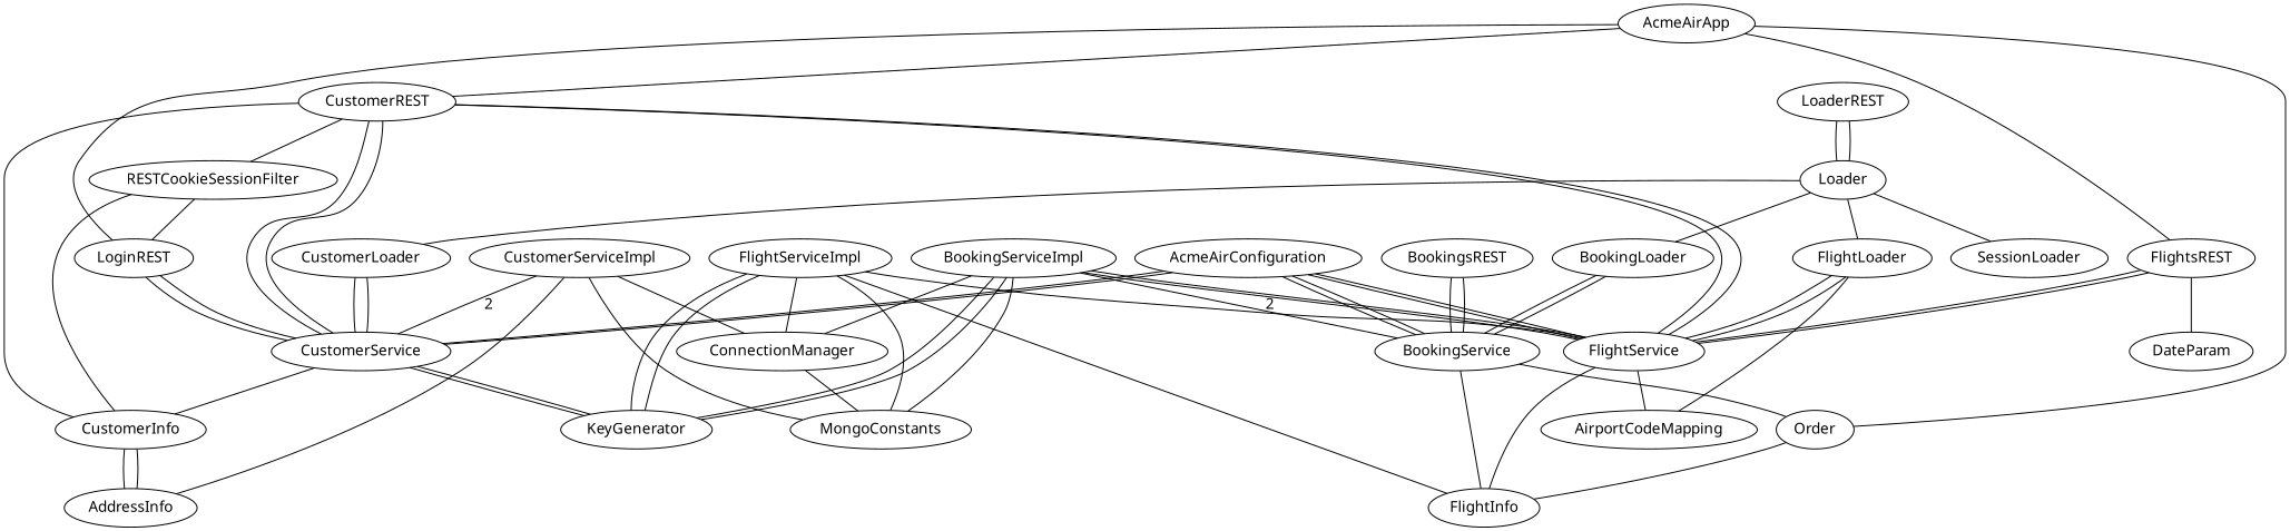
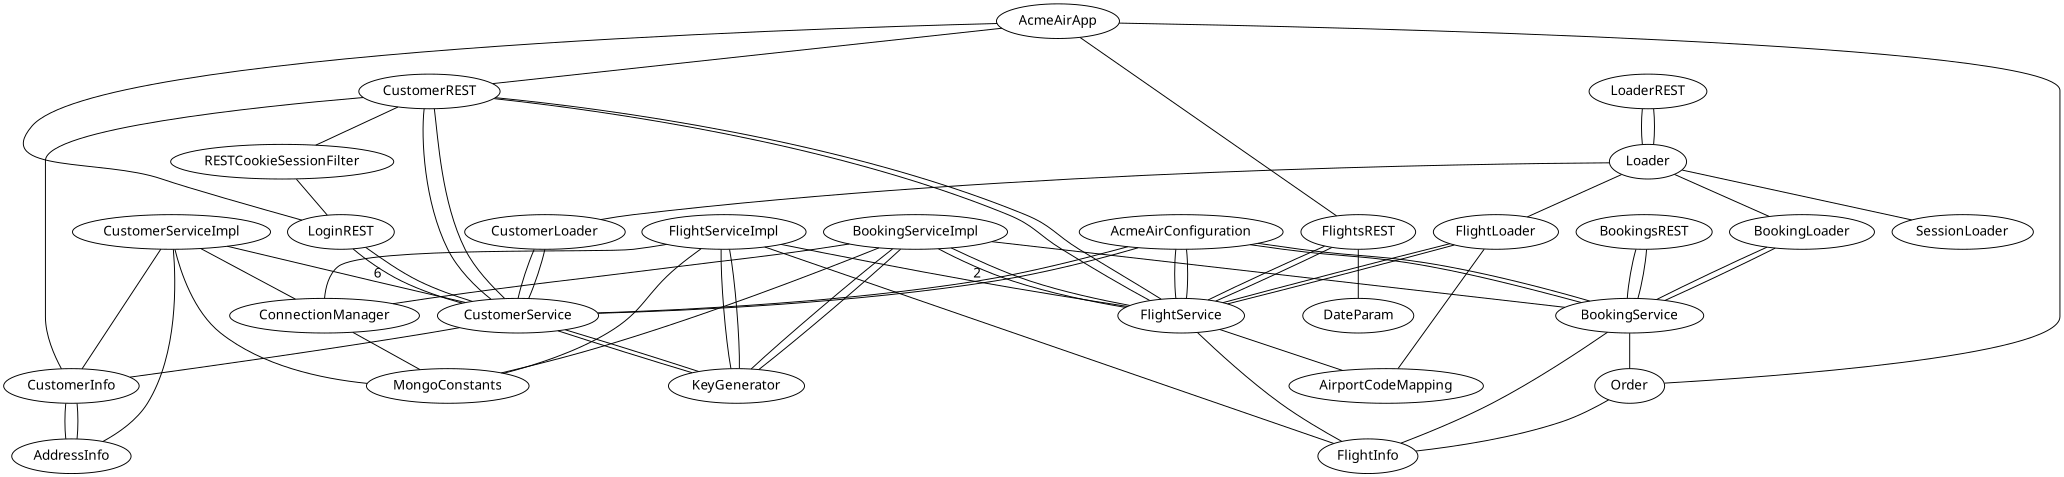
  graph {
    fontname="Microsoft YaHei"
    node [fontname="Microsoft YaHei"]
    edge [fontname="Microsoft YaHei"]
    n1 [label=BookingsREST]
    n2 [label=BookingService]
    n3 [label=Order]
    n4 [label=FlightInfo]
    n5 [label=AcmeAirApp]
    n6 [label=CustomerREST]
    n7 [label=LoginREST]
    n8 [label=FlightsREST]
    n9 [label=CustomerService]
    n10 [label=CustomerInfo]
    n11 [label=FlightService]
    n12 [label=RESTCookieSessionFilter]
    n13 [label=DateParam]
    n14 [label=KeyGenerator]
    n15 [label=AddressInfo]
    n16 [label=AirportCodeMapping]
    n17 [label=Loader]
    n18 [label=CustomerLoader]
    n19 [label=FlightLoader]
    n20 [label=SessionLoader]
    n21 [label=BookingLoader]
    n22 [label=MongoConstants]
    n23 [label=FlightServiceImpl]
    n24 [label=ConnectionManager]
    n25 [label=CustomerServiceImpl]
    n26 [label=LoaderREST]
    n27 [label=AcmeAirConfiguration]
    n28 [label=BookingServiceImpl]
    n1 -- n2
    n1 -- n2
    n2 -- n3
    n2 -- n4
    n3 -- n4
    n5 -- n3
    n5 -- n6
    n5 -- n7
    n5 -- n8
    n6 -- n9
    n6 -- n9
    n6 -- n10
    n6 -- n11
    n6 -- n11
    n6 -- n12
    n7 -- n9
    n7 -- n9
    n8 -- n11
    n8 -- n11
    n8 -- n13
    n9 -- n10
    n9 -- n14
    n9 -- n14
    n10 -- n15
    n10 -- n15
    n11 -- n4
    n11 -- n16
    n12 -- n7
    n17 -- n18
    n17 -- n19
    n17 -- n20
    n17 -- n21
    n18 -- n9
    n18 -- n9
    n19 -- n11
    n19 -- n11
    n19 -- n16
    n21 -- n2
    n21 -- n2
    n23 -- n4
    n23 -- n11 [label=2 weight=2]
    n23 -- n14
    n23 -- n14
    n23 -- n22
    n23 -- n24
    n24 -- n22
-   n25 -- n9 [label=2 weight=2]
-   n12 -- n10
+   n25 -- n9 [label=6 weight=2]
+   n25 -- n10
    n25 -- n15
    n25 -- n22
    n25 -- n24
    n26 -- n17
    n26 -- n17
    n27 -- n2
    n27 -- n2
    n27 -- n9
    n27 -- n9
    n27 -- n11
    n27 -- n11
    n28 -- n2
    n28 -- n11
    n28 -- n11
    n28 -- n14
    n28 -- n14
    n28 -- n22
    n28 -- n24
  }
